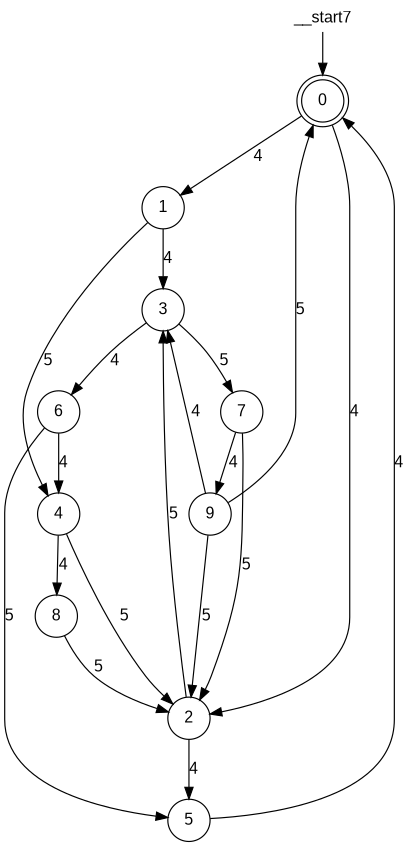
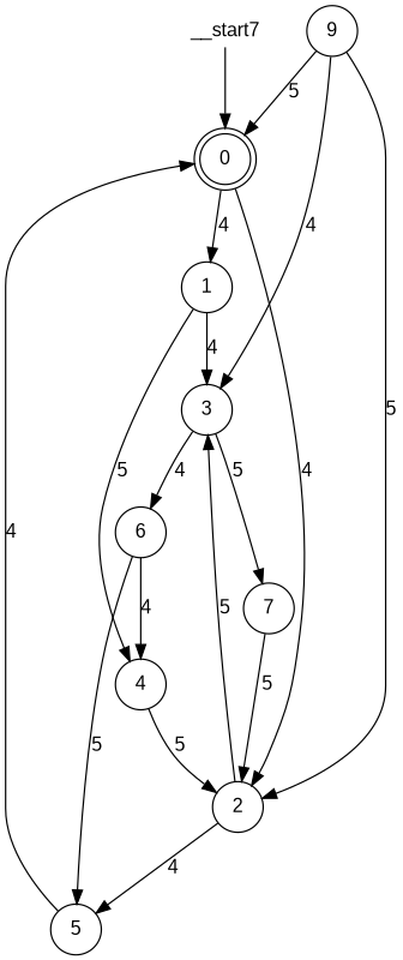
  digraph {
    fontname="Liberation Sans"
    node [fontname="Liberation Sans" shape=circle]
    edge [fontname="Liberation Sans"]
    n1 [label=0 shape=doublecircle]
    n2 [label=1]
    n3 [label=2]
    n4 [label=3]
    n5 [label=4]
    n6 [label=5]
    n7 [label=6]
    n8 [label=7]
-   n9 [label=8]
    n10 [label=9]
    n11 [height=0 label=__start7 shape=none width=0]
    n1 -> n2 [label=4]
    n1 -> n3 [label=4]
    n2 -> n4 [label=4]
    n2 -> n5 [label=5]
    n3 -> n4 [label=5]
    n3 -> n6 [label=4]
    n4 -> n7 [label=4]
    n4 -> n8 [label=5]
    n5 -> n3 [label=5]
-   n5 -> n9 [label=4]
    n6 -> n1 [label=4]
    n7 -> n5 [label=4]
    n7 -> n6 [label=5]
    n8 -> n3 [label=5]
-   n8 -> n10 [label=4]
-   n9 -> n3 [label=5]
    n10 -> n1 [label=5]
    n10 -> n3 [label=5]
    n10 -> n4 [label=4]
    n11 -> n1
  }
